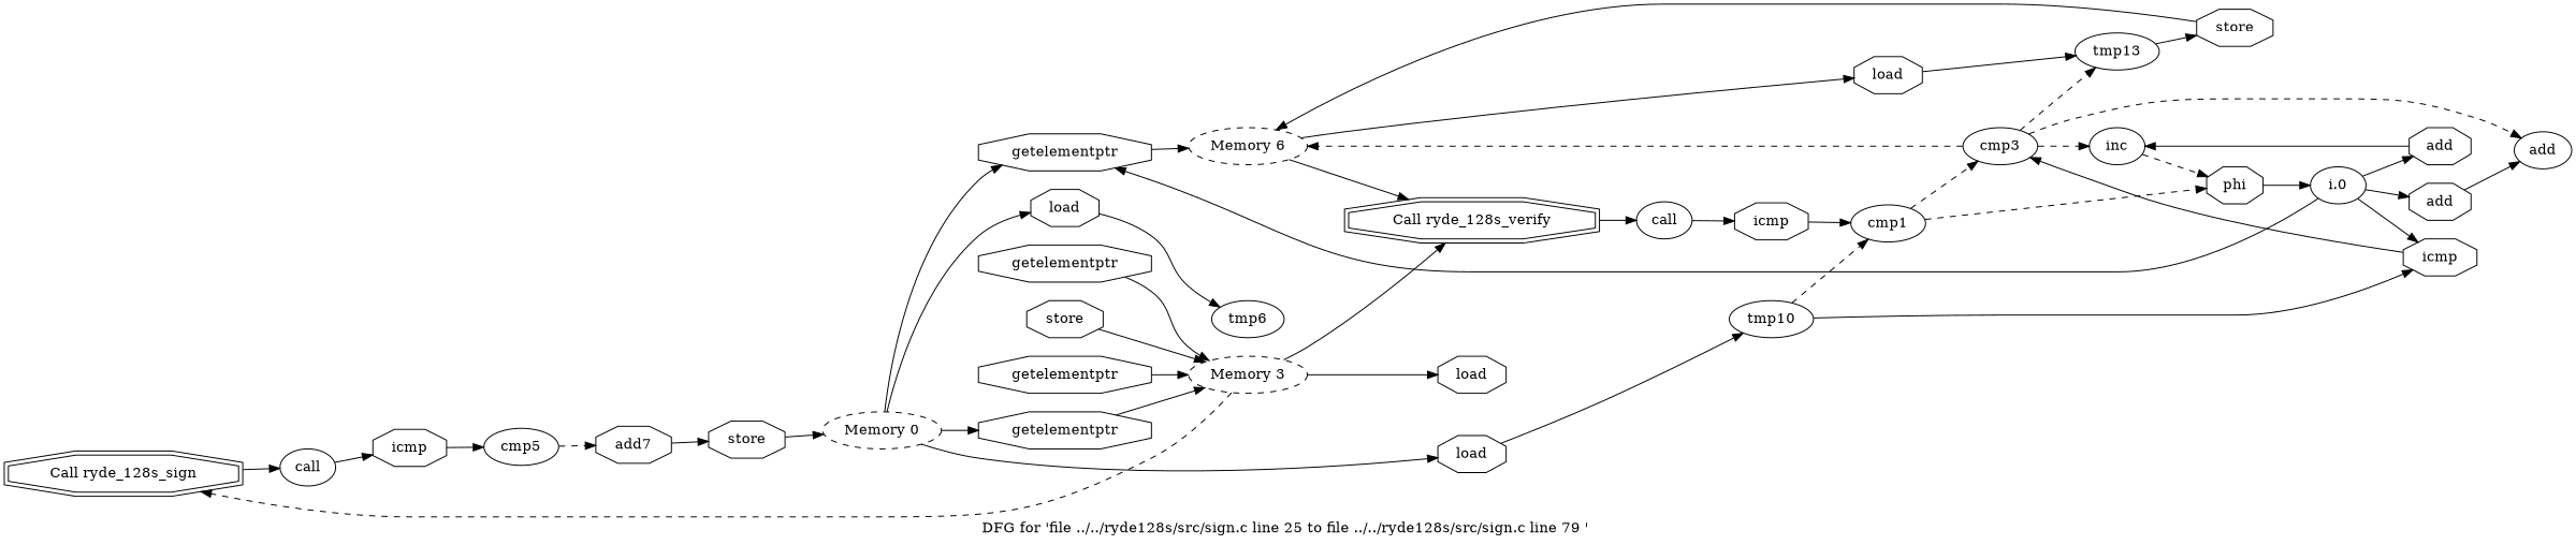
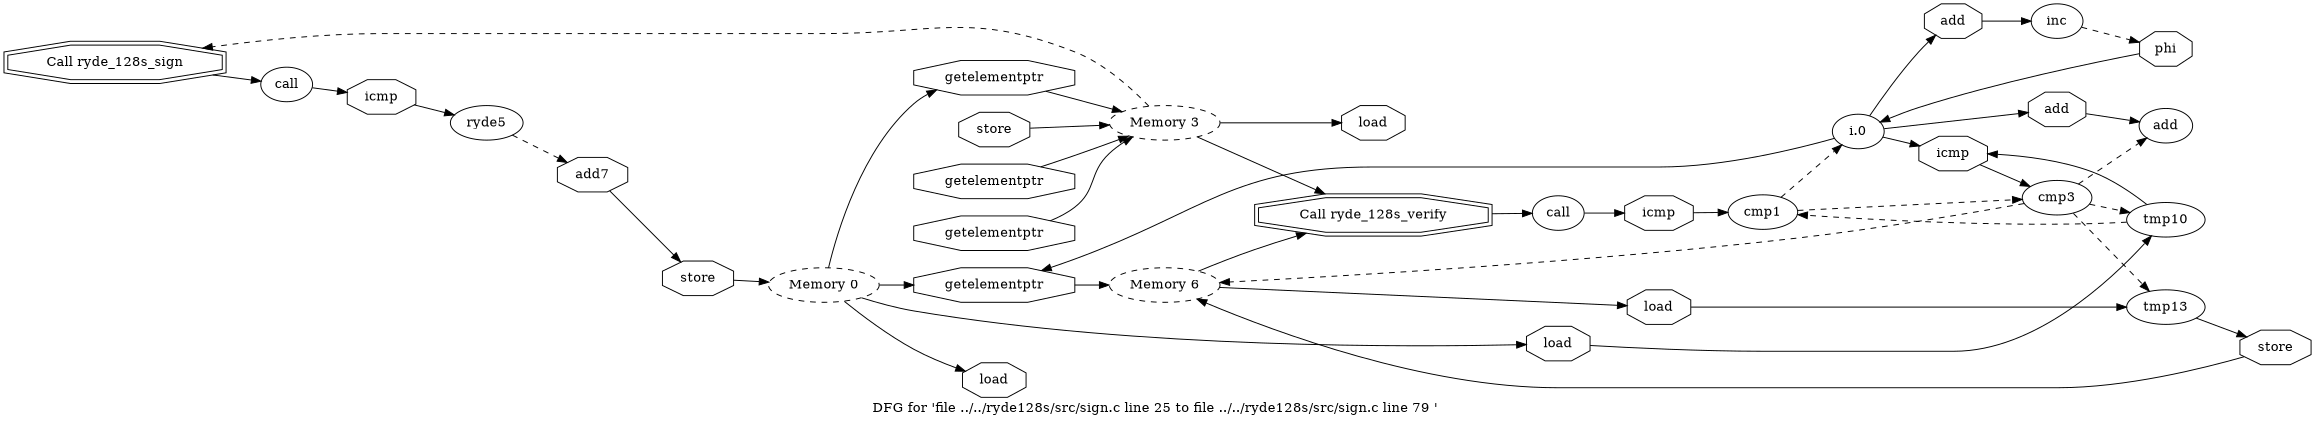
  digraph {
    label="DFG for 'file ../../ryde128s/src/sign.c line 25 to file ../../ryde128s/src/sign.c line 79 ' "
    rankdir=LR
    node [shape=octagon style=solid]
    n1 [label="Call ryde_128s_sign" shape=doubleoctagon]
    n2 [label=call shape=ellipse]
    n3 [label=icmp]
-   n4 [label=cmp5 shape=ellipse]
+   n4 [label=ryde5 shape=ellipse]
    n5 [label=getelementptr]
    n6 [label="Memory 3" shape=ellipse style=dashed]
    n7 [label=load]
    n8 [label="Call ryde_128s_verify" shape=doubleoctagon]
    n9 [label=store]
    n10 [label=call shape=ellipse]
    n11 [label=icmp]
    n12 [label=cmp1 shape=ellipse]
    n13 [label="i.0" shape=ellipse]
    n14 [label=cmp3 shape=ellipse]
    n15 [label=add]
    n16 [label=icmp]
    n17 [label=add]
    n18 [label=getelementptr]
    n19 [label=tmp10 shape=ellipse]
    n20 [label=inc shape=ellipse]
    n21 [label="Memory 6" shape=ellipse style=dashed]
    n22 [label=add shape=ellipse]
    n23 [label=tmp13 shape=ellipse]
    n24 [label=phi]
    n25 [label=load]
    n26 [label=store]
    n27 [label=add7]
    n28 [label="Memory 0" shape=ellipse style=dashed]
    n29 [label=getelementptr]
    n30 [label=load]
    n31 [label=load]
-   n32 [label=tmp6 shape=ellipse]
    n33 [label=getelementptr]
    n34 [label=store]
    n1 -> n2
    n2 -> n3
    n3 -> n4
    n4 -> n27 [style=dashed]
    n5 -> n6
    n6 -> n1 [style=dashed]
    n6 -> n7
    n6 -> n8
    n8 -> n10
    n9 -> n6
    n10 -> n11
    n11 -> n12
-   n12 -> n24 [style=dashed]
+   n12 -> n13 [style=dashed]
    n12 -> n14 [style=dashed]
    n13 -> n15
    n13 -> n16
    n13 -> n17
    n13 -> n18
-   n14 -> n20 [style=dashed]
+   n14 -> n19 [style=dashed]
    n14 -> n21 [style=dashed]
    n14 -> n22 [style=dashed]
    n14 -> n23 [style=dashed]
    n15 -> n20
    n16 -> n14
    n17 -> n22
    n18 -> n21
    n19 -> n12 [style=dashed]
    n19 -> n16
    n20 -> n24 [style=dashed]
    n21 -> n8
    n21 -> n25
    n23 -> n26
    n24 -> n13
    n25 -> n23
    n26 -> n21
    n27 -> n34
    n28 -> n18
    n28 -> n29
    n28 -> n30
    n28 -> n31
    n29 -> n6
-   n30 -> n32
    n31 -> n19
    n33 -> n6
    n34 -> n28
  }
